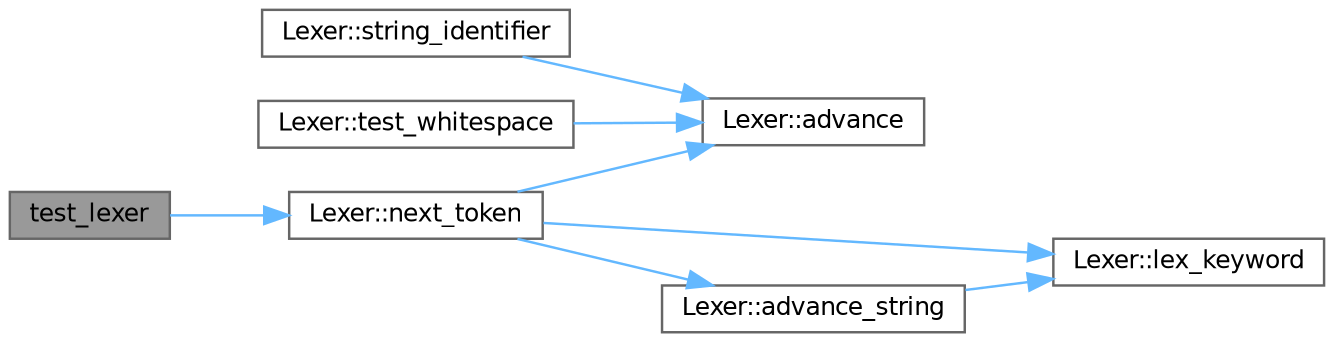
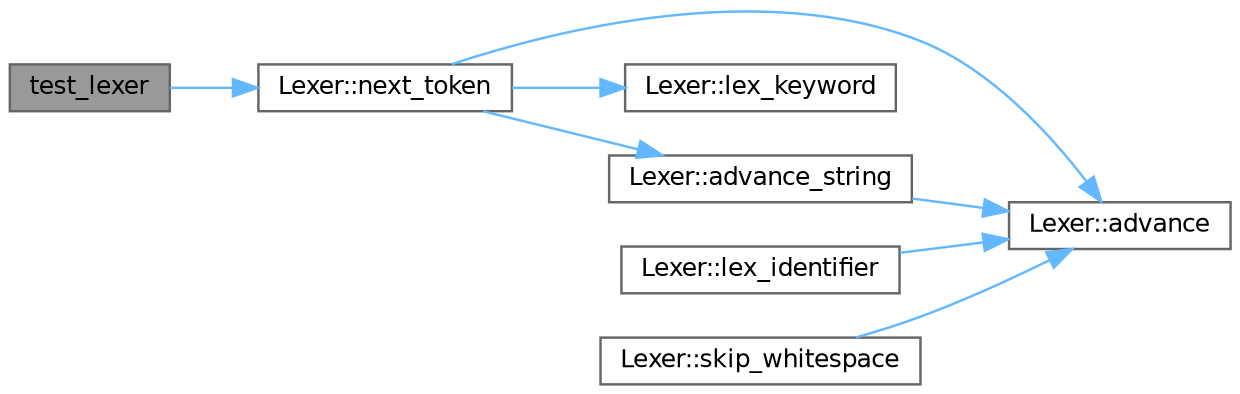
  digraph {
    rankdir=LR
    node [color=grey40 fillcolor=white fontname=Helvetica fontsize=10 shape=box style=filled]
    edge [color=steelblue1 fontname=Helvetica fontsize=10 labelfontname=Helvetica labelfontsize=10 style=solid]
    n1 [color=gray40 fillcolor=grey60 fontcolor=black height=0.2 label=test_lexer width=0.4]
    n2 [height=0.2 label="Lexer::next_token" width=0.4]
    n3 [height=0.2 label="Lexer::advance" width=0.4]
    n4 [height=0.2 label="Lexer::lex_keyword" width=0.4]
    n5 [height=0.2 label="Lexer::advance_string" width=0.4]
-   n6 [height=0.2 label="Lexer::string_identifier" width=0.4]
-   n7 [height=0.2 label="Lexer::test_whitespace" width=0.4]
+   n6 [height=0.2 label="Lexer::lex_identifier" width=0.4]
+   n7 [height=0.2 label="Lexer::skip_whitespace" width=0.4]
    n1 -> n2
    n2 -> n3
    n2 -> n4
    n2 -> n5
-   n5 -> n4
+   n5 -> n3
    n6 -> n3
    n7 -> n3
  }
